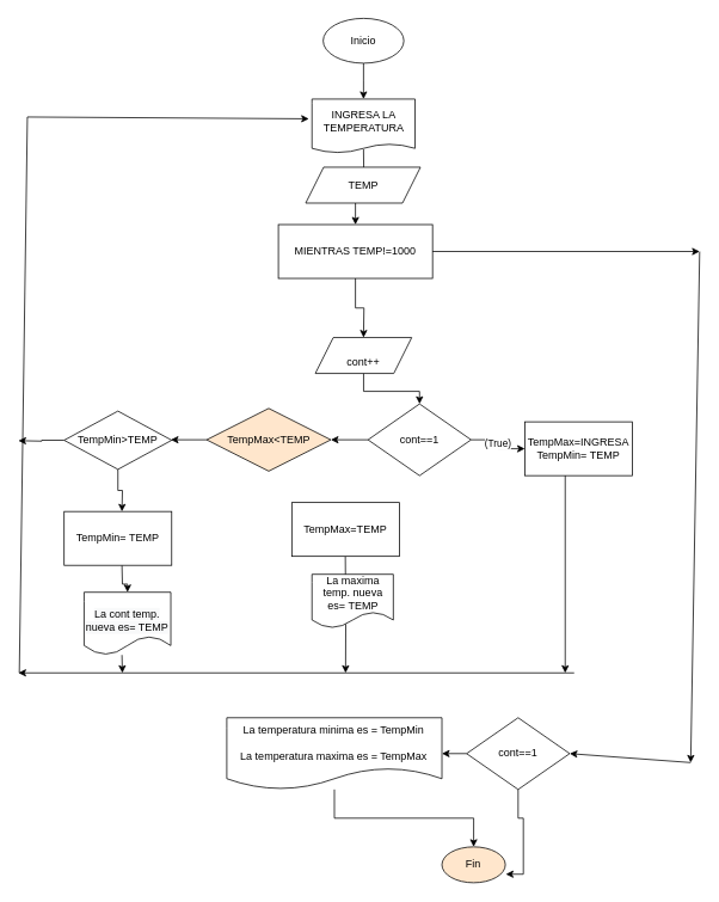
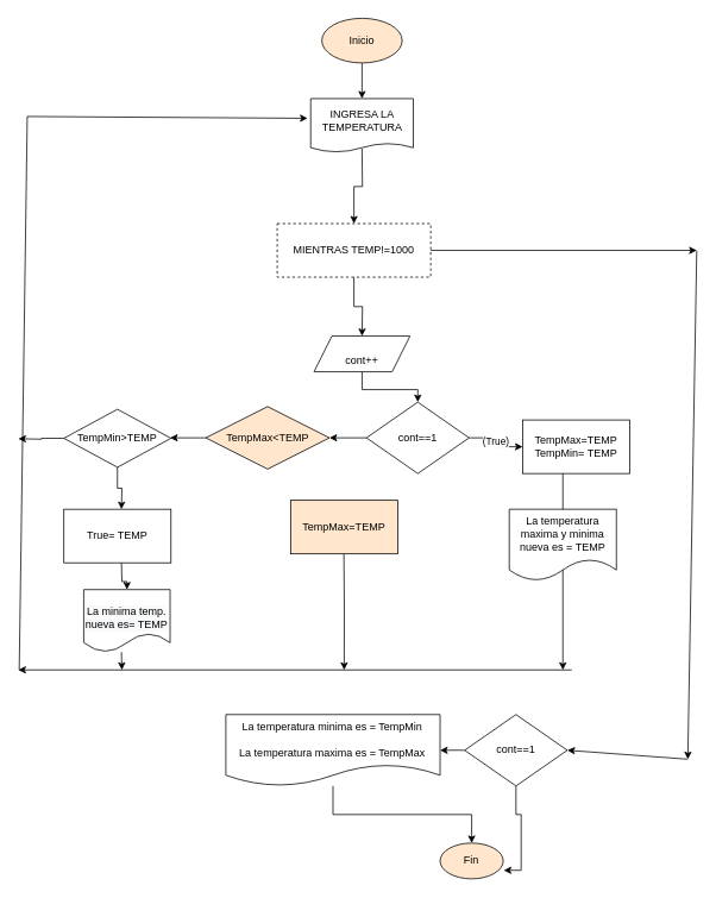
  <mxCell id="0" />
  <mxCell id="1" parent="0" />
  <mxCell id="2" value="" style="edgeStyle=orthogonalEdgeStyle;rounded=0;orthogonalLoop=1;jettySize=auto;html=1;" edge="1" parent="1" source="3"><mxGeometry relative="1" as="geometry"><mxPoint x="405" y="110" as="targetPoint" /></mxGeometry></mxCell>
- <mxCell id="3" value="Inicio" style="ellipse;whiteSpace=wrap;html=1;" vertex="1" parent="1"><mxGeometry x="360" y="20" width="90" height="50" as="geometry" /></mxCell>
+ <mxCell id="3" value="Inicio" style="ellipse;whiteSpace=wrap;html=1;fillColor=#ffe6cc;" vertex="1" parent="1"><mxGeometry x="360" y="20" width="90" height="50" as="geometry" /></mxCell>
  <mxCell id="4" value="" style="edgeStyle=orthogonalEdgeStyle;rounded=0;orthogonalLoop=1;jettySize=auto;html=1;" edge="1" parent="1" target="6"><mxGeometry relative="1" as="geometry"><mxPoint x="405" y="166" as="sourcePoint" /></mxGeometry></mxCell>
  <mxCell id="5" style="edgeStyle=orthogonalEdgeStyle;rounded=0;orthogonalLoop=1;jettySize=auto;html=1;" edge="1" parent="1" source="6"><mxGeometry relative="1" as="geometry"><mxPoint x="405" y="376" as="targetPoint" /></mxGeometry></mxCell>
- <mxCell id="6" value="MIENTRAS TEMP!=1000" style="rounded=0;whiteSpace=wrap;html=1;fontFamily=Helvetica;fontSize=12;fontColor=default;align=center;strokeColor=default;fillColor=default;" vertex="1" parent="1"><mxGeometry x="310" y="250" width="172" height="60" as="geometry" /></mxCell>
+ <mxCell id="6" value="MIENTRAS TEMP!=1000" style="rounded=0;whiteSpace=wrap;html=1;fontFamily=Helvetica;fontSize=12;fontColor=default;align=center;strokeColor=default;fillColor=default;dashed=1;" vertex="1" parent="1"><mxGeometry x="310" y="250" width="172" height="60" as="geometry" /></mxCell>
  <mxCell id="7" value="INGRESA LA&lt;br&gt;TEMPERATURA" style="shape=document;whiteSpace=wrap;html=1;boundedLbl=1;size=0.167;" vertex="1" parent="1"><mxGeometry x="347.5" y="110" width="115" height="60" as="geometry" /></mxCell>
- <mxCell id="8" value="TEMP" style="shape=parallelogram;perimeter=parallelogramPerimeter;whiteSpace=wrap;html=1;fixedSize=1;" vertex="1" parent="1"><mxGeometry x="340.5" y="186" width="128" height="40" as="geometry" /></mxCell>
  <mxCell id="9" value="" style="edgeStyle=orthogonalEdgeStyle;rounded=0;orthogonalLoop=1;jettySize=auto;html=1;" edge="1" parent="1" source="10" target="13"><mxGeometry relative="1" as="geometry" /></mxCell>
  <mxCell id="10" value="&lt;br&gt;cont++" style="shape=parallelogram;perimeter=parallelogramPerimeter;whiteSpace=wrap;html=1;fixedSize=1;" vertex="1" parent="1"><mxGeometry x="351.25" y="376" width="107.5" height="40" as="geometry" /></mxCell>
  <mxCell id="11" value="(True)" style="edgeStyle=orthogonalEdgeStyle;rounded=0;orthogonalLoop=1;jettySize=auto;html=1;entryX=0;entryY=0.5;entryDx=0;entryDy=0;" edge="1" parent="1" source="13" target="33"><mxGeometry relative="1" as="geometry"><mxPoint x="574" y="490" as="targetPoint" /><Array as="points" /></mxGeometry></mxCell>
  <mxCell id="12" value="" style="edgeStyle=orthogonalEdgeStyle;rounded=0;orthogonalLoop=1;jettySize=auto;html=1;" edge="1" parent="1" source="13" target="16"><mxGeometry relative="1" as="geometry" /></mxCell>
  <mxCell id="13" value="cont==1" style="rhombus;whiteSpace=wrap;html=1;" vertex="1" parent="1"><mxGeometry x="410" y="450" width="115" height="80" as="geometry" /></mxCell>
  <mxCell id="14" style="edgeStyle=orthogonalEdgeStyle;rounded=0;orthogonalLoop=1;jettySize=auto;html=1;" edge="1" parent="1"><mxGeometry relative="1" as="geometry"><mxPoint x="630" y="750" as="targetPoint" /><mxPoint x="630" y="525" as="sourcePoint" /></mxGeometry></mxCell>
  <mxCell id="15" style="edgeStyle=orthogonalEdgeStyle;rounded=0;orthogonalLoop=1;jettySize=auto;html=1;" edge="1" parent="1" source="16"><mxGeometry relative="1" as="geometry"><mxPoint x="190" y="490" as="targetPoint" /></mxGeometry></mxCell>
  <mxCell id="16" value="TempMax&amp;lt;TEMP" style="rhombus;whiteSpace=wrap;html=1;fillColor=#ffe6cc;" vertex="1" parent="1"><mxGeometry x="230" y="455" width="138.5" height="70" as="geometry" /></mxCell>
  <mxCell id="17" style="edgeStyle=orthogonalEdgeStyle;rounded=0;orthogonalLoop=1;jettySize=auto;html=1;" edge="1" parent="1"><mxGeometry relative="1" as="geometry"><mxPoint x="385" y="750" as="targetPoint" /><mxPoint x="384.7" y="620" as="sourcePoint" /></mxGeometry></mxCell>
  <mxCell id="18" value="" style="edgeStyle=orthogonalEdgeStyle;rounded=0;orthogonalLoop=1;jettySize=auto;html=1;" edge="1" parent="1" source="20"><mxGeometry relative="1" as="geometry"><mxPoint x="135.5" y="570" as="targetPoint" /></mxGeometry></mxCell>
  <mxCell id="19" style="edgeStyle=orthogonalEdgeStyle;rounded=0;orthogonalLoop=1;jettySize=auto;html=1;" edge="1" parent="1" source="20"><mxGeometry relative="1" as="geometry"><mxPoint x="20" y="491" as="targetPoint" /></mxGeometry></mxCell>
  <mxCell id="20" value="TempMin&amp;gt;TEMP" style="rhombus;whiteSpace=wrap;html=1;" vertex="1" parent="1"><mxGeometry x="71" y="458" width="120" height="65" as="geometry" /></mxCell>
  <mxCell id="21" style="edgeStyle=orthogonalEdgeStyle;rounded=0;orthogonalLoop=1;jettySize=auto;html=1;startArrow=none;" edge="1" parent="1"><mxGeometry relative="1" as="geometry"><mxPoint x="136" y="750" as="targetPoint" /><mxPoint x="135.5" y="730" as="sourcePoint" /></mxGeometry></mxCell>
  <mxCell id="22" value="" style="edgeStyle=orthogonalEdgeStyle;rounded=0;orthogonalLoop=1;jettySize=auto;html=1;" edge="1" parent="1" target="29"><mxGeometry relative="1" as="geometry"><mxPoint x="135.5" y="630" as="sourcePoint" /></mxGeometry></mxCell>
  <mxCell id="23" value="" style="endArrow=none;html=1;rounded=0;" edge="1" parent="1"><mxGeometry width="50" height="50" relative="1" as="geometry"><mxPoint x="21" y="750" as="sourcePoint" /><mxPoint x="30" y="130" as="targetPoint" /></mxGeometry></mxCell>
  <mxCell id="24" value="" style="endArrow=classic;html=1;rounded=0;entryX=-0.03;entryY=0.367;entryDx=0;entryDy=0;entryPerimeter=0;" edge="1" parent="1" target="7"><mxGeometry width="50" height="50" relative="1" as="geometry"><mxPoint x="30" y="130" as="sourcePoint" /><mxPoint x="120" y="140" as="targetPoint" /></mxGeometry></mxCell>
  <mxCell id="25" value="" style="endArrow=classic;html=1;rounded=0;" edge="1" parent="1"><mxGeometry width="50" height="50" relative="1" as="geometry"><mxPoint x="640" y="750" as="sourcePoint" /><mxPoint x="20" y="750" as="targetPoint" /></mxGeometry></mxCell>
  <mxCell id="26" value="" style="endArrow=classic;html=1;rounded=0;exitX=1;exitY=0.5;exitDx=0;exitDy=0;" edge="1" parent="1" source="6"><mxGeometry width="50" height="50" relative="1" as="geometry"><mxPoint x="460" y="320" as="sourcePoint" /><mxPoint x="780" y="280" as="targetPoint" /></mxGeometry></mxCell>
- <mxCell id="28" value="La maxima temp. nueva es= TEMP" style="shape=document;whiteSpace=wrap;html=1;boundedLbl=1;" vertex="1" parent="1"><mxGeometry x="347.5" y="640" width="90.75" height="60" as="geometry" /></mxCell>
- <mxCell id="29" value="&lt;br&gt;&lt;span style=&quot;color: rgb(0, 0, 0); font-family: Helvetica; font-size: 12px; font-style: normal; font-variant-ligatures: normal; font-variant-caps: normal; font-weight: 400; letter-spacing: normal; orphans: 2; text-align: center; text-indent: 0px; text-transform: none; widows: 2; word-spacing: 0px; -webkit-text-stroke-width: 0px; background-color: rgb(248, 249, 250); text-decoration-thickness: initial; text-decoration-style: initial; text-decoration-color: initial; float: none; display: inline !important;&quot;&gt;La cont temp. nueva es= TEMP&lt;/span&gt;" style="shape=document;whiteSpace=wrap;html=1;boundedLbl=1;" vertex="1" parent="1"><mxGeometry x="93.25" y="660" width="96.75" height="70" as="geometry" /></mxCell>
+ <mxCell id="27" value="La temperatura maxima y minima nueva es = TEMP" style="shape=document;whiteSpace=wrap;html=1;boundedLbl=1;" vertex="1" parent="1"><mxGeometry x="570" y="570" width="120" height="80" as="geometry" /></mxCell>
+ <mxCell id="29" value="&lt;br&gt;&lt;span style=&quot;color: rgb(0, 0, 0); font-family: Helvetica; font-size: 12px; font-style: normal; font-variant-ligatures: normal; font-variant-caps: normal; font-weight: 400; letter-spacing: normal; orphans: 2; text-align: center; text-indent: 0px; text-transform: none; widows: 2; word-spacing: 0px; -webkit-text-stroke-width: 0px; background-color: rgb(248, 249, 250); text-decoration-thickness: initial; text-decoration-style: initial; text-decoration-color: initial; float: none; display: inline !important;&quot;&gt;La minima temp. nueva es= TEMP&lt;/span&gt;" style="shape=document;whiteSpace=wrap;html=1;boundedLbl=1;" vertex="1" parent="1"><mxGeometry x="93.25" y="660" width="96.75" height="70" as="geometry" /></mxCell>
  <mxCell id="30" value="Fin" style="ellipse;whiteSpace=wrap;html=1;fillColor=#ffe6cc;" vertex="1" parent="1"><mxGeometry x="492.47" y="944" width="70.75" height="40" as="geometry" /></mxCell>
- <mxCell id="31" value="TempMin= TEMP" style="rounded=0;whiteSpace=wrap;html=1;" vertex="1" parent="1"><mxGeometry x="71" y="570" width="120" height="60" as="geometry" /></mxCell>
- <mxCell id="32" value="TempMax=TEMP" style="rounded=0;whiteSpace=wrap;html=1;" vertex="1" parent="1"><mxGeometry x="325" y="560" width="120" height="60" as="geometry" /></mxCell>
- <mxCell id="33" value="TempMax=INGRESA&lt;br&gt;TempMin= TEMP" style="rounded=0;whiteSpace=wrap;html=1;" vertex="1" parent="1"><mxGeometry x="585" y="470" width="120" height="60" as="geometry" /></mxCell>
+ <mxCell id="31" value="True= TEMP" style="rounded=0;whiteSpace=wrap;html=1;" vertex="1" parent="1"><mxGeometry x="71" y="570" width="120" height="60" as="geometry" /></mxCell>
+ <mxCell id="32" value="TempMax=TEMP" style="rounded=0;whiteSpace=wrap;html=1;fillColor=#ffe6cc;" vertex="1" parent="1"><mxGeometry x="325" y="560" width="120" height="60" as="geometry" /></mxCell>
+ <mxCell id="33" value="TempMax=TEMP&lt;br&gt;TempMin= TEMP" style="rounded=0;whiteSpace=wrap;html=1;" vertex="1" parent="1"><mxGeometry x="585" y="470" width="120" height="60" as="geometry" /></mxCell>
  <mxCell id="34" value="" style="edgeStyle=orthogonalEdgeStyle;rounded=0;orthogonalLoop=1;jettySize=auto;html=1;" edge="1" parent="1" source="35" target="30"><mxGeometry relative="1" as="geometry" /></mxCell>
  <mxCell id="35" value="La temperatura minima es = TempMin&lt;br&gt;&lt;br&gt;La temperatura maxima es = TempMax" style="shape=document;whiteSpace=wrap;html=1;boundedLbl=1;" vertex="1" parent="1"><mxGeometry x="252.47" y="800" width="240" height="80" as="geometry" /></mxCell>
  <mxCell id="36" style="edgeStyle=orthogonalEdgeStyle;rounded=0;orthogonalLoop=1;jettySize=auto;html=1;exitX=0;exitY=0.5;exitDx=0;exitDy=0;entryX=1;entryY=0.5;entryDx=0;entryDy=0;" edge="1" parent="1" source="38" target="35"><mxGeometry relative="1" as="geometry" /></mxCell>
  <mxCell id="37" style="edgeStyle=orthogonalEdgeStyle;rounded=0;orthogonalLoop=1;jettySize=auto;html=1;entryX=1.008;entryY=0.763;entryDx=0;entryDy=0;entryPerimeter=0;" edge="1" parent="1" source="38" target="30"><mxGeometry relative="1" as="geometry" /></mxCell>
  <mxCell id="38" value="cont==1" style="rhombus;whiteSpace=wrap;html=1;" vertex="1" parent="1"><mxGeometry x="520" y="800" width="115" height="80" as="geometry" /></mxCell>
  <mxCell id="39" value="" style="endArrow=classic;html=1;rounded=0;" edge="1" parent="1"><mxGeometry width="50" height="50" relative="1" as="geometry"><mxPoint x="780" y="280" as="sourcePoint" /><mxPoint x="770" y="850" as="targetPoint" /></mxGeometry></mxCell>
  <mxCell id="40" value="" style="endArrow=classic;html=1;rounded=0;entryX=1;entryY=0.5;entryDx=0;entryDy=0;" edge="1" parent="1" target="38"><mxGeometry width="50" height="50" relative="1" as="geometry"><mxPoint x="770" y="850" as="sourcePoint" /><mxPoint x="390" y="570" as="targetPoint" /></mxGeometry></mxCell>
